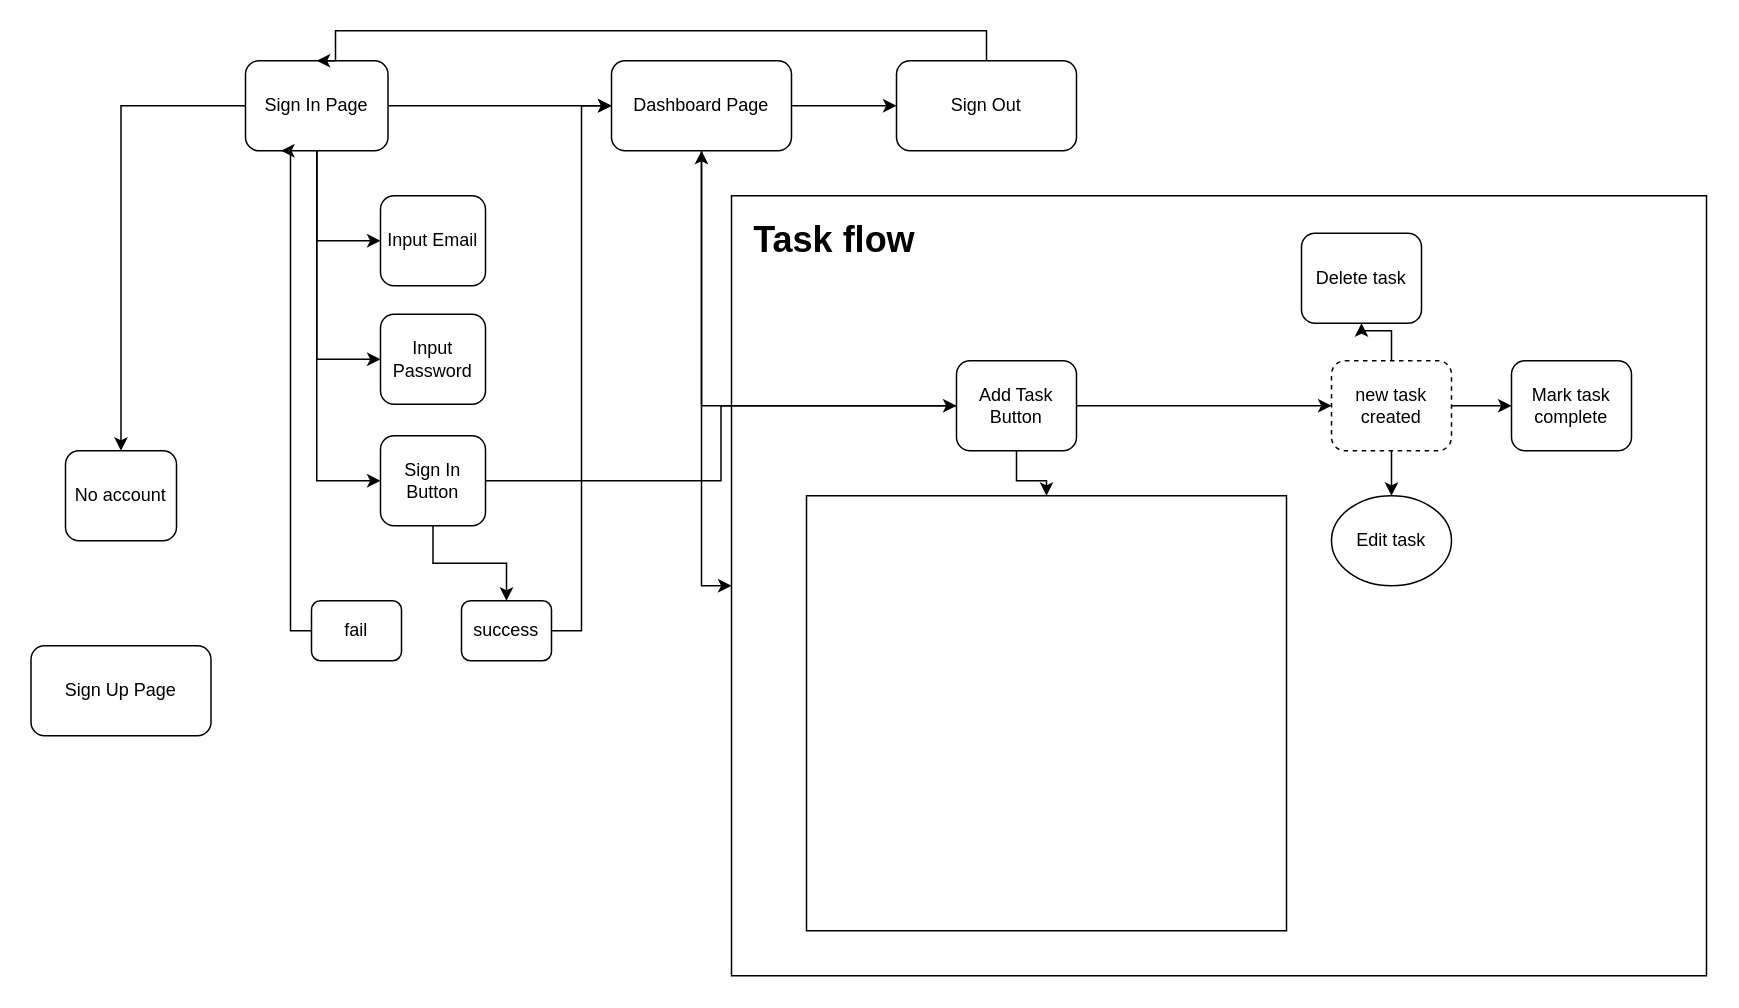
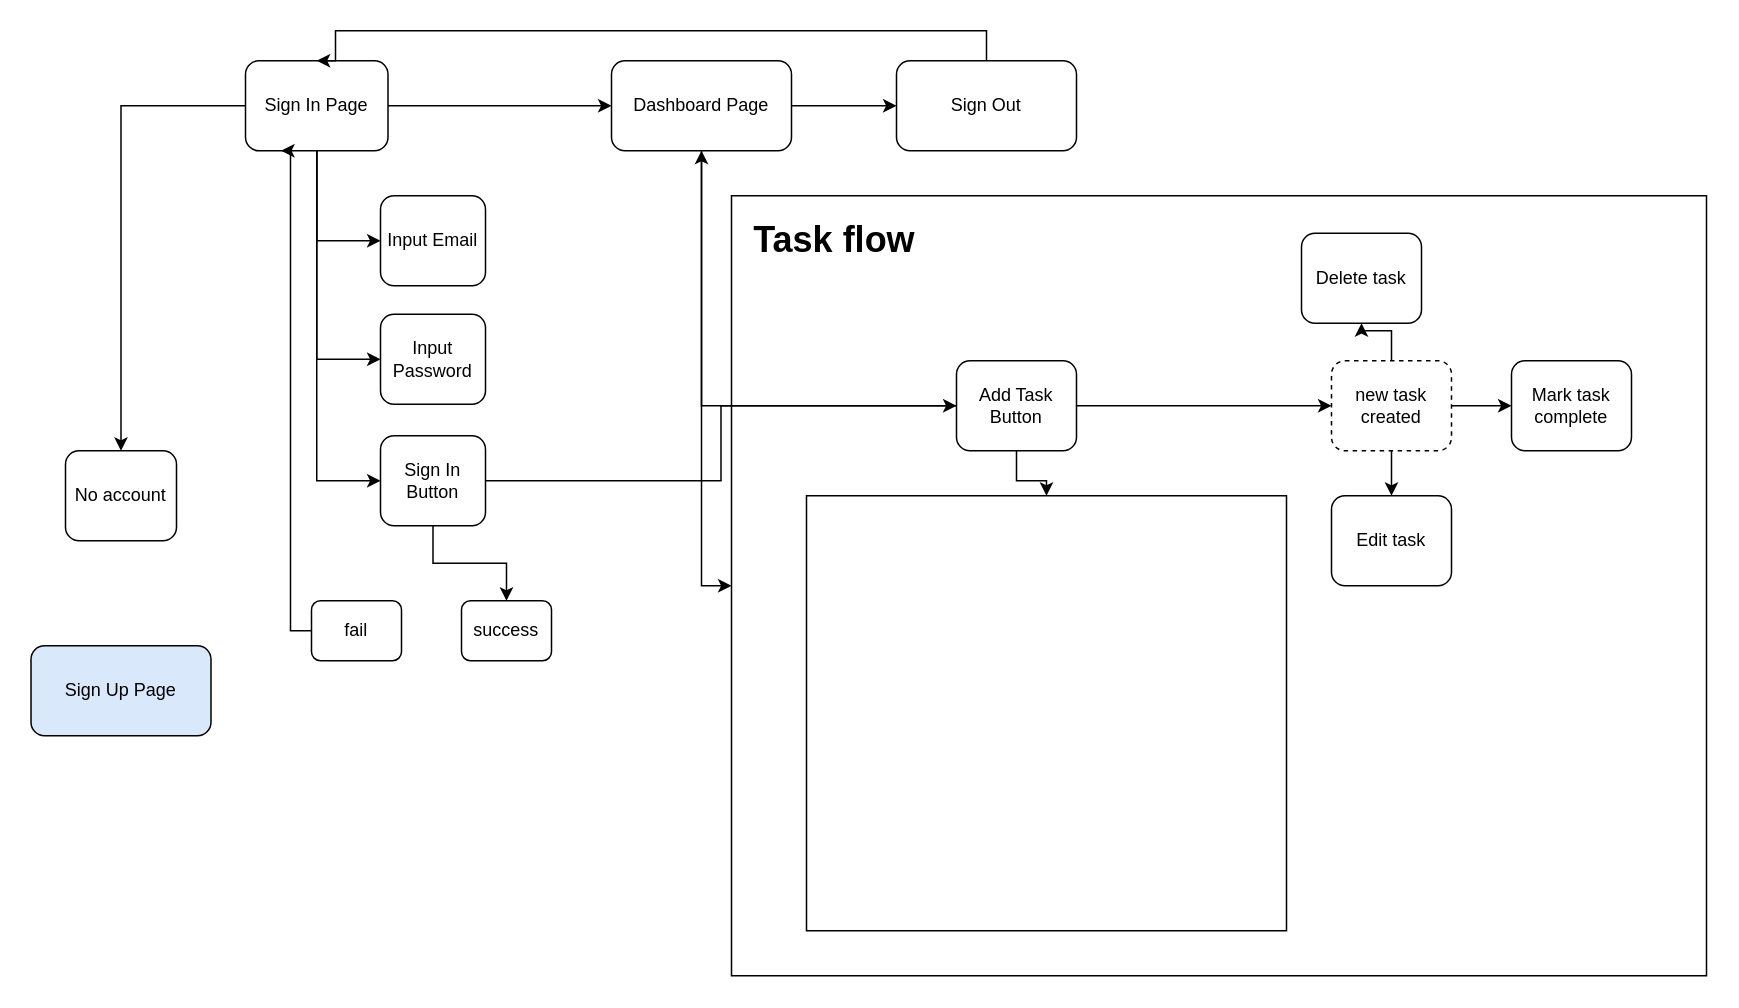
  <mxCell id="0" />
  <mxCell id="1" parent="0" />
  <mxCell id="2" value="" style="rounded=0;whiteSpace=wrap;html=1;" vertex="1" parent="1"><mxGeometry x="487" y="130" width="650" height="520" as="geometry" /></mxCell>
  <mxCell id="3" style="edgeStyle=orthogonalEdgeStyle;rounded=0;orthogonalLoop=1;jettySize=auto;html=1;entryX=0;entryY=0.5;entryDx=0;entryDy=0;" edge="1" parent="1" source="8" target="16"><mxGeometry relative="1" as="geometry" /></mxCell>
  <mxCell id="4" style="edgeStyle=orthogonalEdgeStyle;rounded=0;orthogonalLoop=1;jettySize=auto;html=1;entryX=0;entryY=0.5;entryDx=0;entryDy=0;" edge="1" parent="1" source="8" target="24"><mxGeometry relative="1" as="geometry" /></mxCell>
  <mxCell id="5" style="edgeStyle=orthogonalEdgeStyle;rounded=0;orthogonalLoop=1;jettySize=auto;html=1;entryX=0;entryY=0.5;entryDx=0;entryDy=0;" edge="1" parent="1" source="8" target="25"><mxGeometry relative="1" as="geometry" /></mxCell>
  <mxCell id="6" style="edgeStyle=orthogonalEdgeStyle;rounded=0;orthogonalLoop=1;jettySize=auto;html=1;entryX=0;entryY=0.5;entryDx=0;entryDy=0;" edge="1" parent="1" source="8" target="28"><mxGeometry relative="1" as="geometry" /></mxCell>
  <mxCell id="7" style="edgeStyle=orthogonalEdgeStyle;rounded=0;orthogonalLoop=1;jettySize=auto;html=1;entryX=0.5;entryY=0;entryDx=0;entryDy=0;" edge="1" parent="1" source="8" target="29"><mxGeometry relative="1" as="geometry" /></mxCell>
  <mxCell id="8" value="Sign In Page" style="rounded=1;whiteSpace=wrap;html=1;" vertex="1" parent="1"><mxGeometry x="163" y="40" width="95" height="60" as="geometry" /></mxCell>
- <mxCell id="9" value="Sign Up Page" style="rounded=1;whiteSpace=wrap;html=1;" vertex="1" parent="1"><mxGeometry x="20" y="430" width="120" height="60" as="geometry" /></mxCell>
+ <mxCell id="9" value="Sign Up Page" style="rounded=1;whiteSpace=wrap;html=1;fillColor=#dae8fc;" vertex="1" parent="1"><mxGeometry x="20" y="430" width="120" height="60" as="geometry" /></mxCell>
  <mxCell id="10" style="edgeStyle=orthogonalEdgeStyle;rounded=0;orthogonalLoop=1;jettySize=auto;html=1;" edge="1" parent="1" source="13" target="23"><mxGeometry relative="1" as="geometry" /></mxCell>
  <mxCell id="11" style="edgeStyle=orthogonalEdgeStyle;rounded=0;orthogonalLoop=1;jettySize=auto;html=1;" edge="1" parent="1" source="13" target="16"><mxGeometry relative="1" as="geometry"><Array as="points"><mxPoint x="467" y="270" /></Array></mxGeometry></mxCell>
  <mxCell id="12" style="edgeStyle=orthogonalEdgeStyle;rounded=0;orthogonalLoop=1;jettySize=auto;html=1;" edge="1" parent="1" source="13" target="37"><mxGeometry relative="1" as="geometry" /></mxCell>
  <mxCell id="13" value="Add Task Button" style="rounded=1;whiteSpace=wrap;html=1;" vertex="1" parent="1"><mxGeometry x="637" y="240" width="80" height="60" as="geometry" /></mxCell>
  <mxCell id="14" style="edgeStyle=orthogonalEdgeStyle;rounded=0;orthogonalLoop=1;jettySize=auto;html=1;entryX=0;entryY=0.5;entryDx=0;entryDy=0;" edge="1" parent="1" source="16" target="18"><mxGeometry relative="1" as="geometry" /></mxCell>
  <mxCell id="15" style="edgeStyle=orthogonalEdgeStyle;rounded=0;orthogonalLoop=1;jettySize=auto;html=1;entryX=0;entryY=0.5;entryDx=0;entryDy=0;" edge="1" parent="1" source="16" target="2"><mxGeometry relative="1" as="geometry" /></mxCell>
  <mxCell id="16" value="Dashboard Page" style="rounded=1;whiteSpace=wrap;html=1;" vertex="1" parent="1"><mxGeometry x="407" y="40" width="120" height="60" as="geometry" /></mxCell>
  <mxCell id="17" style="edgeStyle=orthogonalEdgeStyle;rounded=0;orthogonalLoop=1;jettySize=auto;html=1;entryX=0.5;entryY=0;entryDx=0;entryDy=0;" edge="1" parent="1" source="18" target="8"><mxGeometry relative="1" as="geometry"><Array as="points"><mxPoint x="657" y="20" /><mxPoint x="223" y="20" /></Array></mxGeometry></mxCell>
  <mxCell id="18" value="Sign Out" style="rounded=1;whiteSpace=wrap;html=1;" vertex="1" parent="1"><mxGeometry x="597" y="40" width="120" height="60" as="geometry" /></mxCell>
- <mxCell id="19" value="Edit task" style="ellipse;whiteSpace=wrap;html=1;" vertex="1" parent="1"><mxGeometry x="887" y="330" width="80" height="60" as="geometry" /></mxCell>
+ <mxCell id="19" value="Edit task" style="rounded=1;whiteSpace=wrap;html=1;" vertex="1" parent="1"><mxGeometry x="887" y="330" width="80" height="60" as="geometry" /></mxCell>
  <mxCell id="20" style="edgeStyle=orthogonalEdgeStyle;rounded=0;orthogonalLoop=1;jettySize=auto;html=1;" edge="1" parent="1" source="23" target="19"><mxGeometry relative="1" as="geometry" /></mxCell>
  <mxCell id="21" style="edgeStyle=orthogonalEdgeStyle;rounded=0;orthogonalLoop=1;jettySize=auto;html=1;" edge="1" parent="1" source="23" target="34"><mxGeometry relative="1" as="geometry" /></mxCell>
  <mxCell id="22" style="edgeStyle=orthogonalEdgeStyle;rounded=0;orthogonalLoop=1;jettySize=auto;html=1;" edge="1" parent="1" source="23" target="35"><mxGeometry relative="1" as="geometry" /></mxCell>
  <mxCell id="23" value="new task created" style="rounded=1;whiteSpace=wrap;html=1;dashed=1;" vertex="1" parent="1"><mxGeometry x="887" y="240" width="80" height="60" as="geometry" /></mxCell>
  <mxCell id="24" value="Input Email" style="rounded=1;whiteSpace=wrap;html=1;" vertex="1" parent="1"><mxGeometry x="253" y="130" width="70" height="60" as="geometry" /></mxCell>
  <mxCell id="25" value="Input Password" style="rounded=1;whiteSpace=wrap;html=1;" vertex="1" parent="1"><mxGeometry x="253" y="209" width="70" height="60" as="geometry" /></mxCell>
  <mxCell id="26" style="edgeStyle=orthogonalEdgeStyle;rounded=0;orthogonalLoop=1;jettySize=auto;html=1;" edge="1" parent="1" source="28" target="31"><mxGeometry relative="1" as="geometry" /></mxCell>
  <mxCell id="27" style="edgeStyle=orthogonalEdgeStyle;rounded=0;orthogonalLoop=1;jettySize=auto;html=1;" edge="1" parent="1" source="28" target="13"><mxGeometry relative="1" as="geometry" /></mxCell>
  <mxCell id="28" value="Sign In Button" style="rounded=1;whiteSpace=wrap;html=1;" vertex="1" parent="1"><mxGeometry x="253" y="290" width="70" height="60" as="geometry" /></mxCell>
  <mxCell id="29" value="No account" style="rounded=1;whiteSpace=wrap;html=1;" vertex="1" parent="1"><mxGeometry x="43" y="300" width="74" height="60" as="geometry" /></mxCell>
- <mxCell id="30" style="edgeStyle=orthogonalEdgeStyle;rounded=0;orthogonalLoop=1;jettySize=auto;html=1;entryX=0;entryY=0.5;entryDx=0;entryDy=0;" edge="1" parent="1" source="31" target="16"><mxGeometry relative="1" as="geometry" /></mxCell>
  <mxCell id="31" value="success" style="rounded=1;whiteSpace=wrap;html=1;" vertex="1" parent="1"><mxGeometry x="307" y="400" width="60" height="40" as="geometry" /></mxCell>
  <mxCell id="32" style="edgeStyle=orthogonalEdgeStyle;rounded=0;orthogonalLoop=1;jettySize=auto;html=1;entryX=0.25;entryY=1;entryDx=0;entryDy=0;" edge="1" parent="1" source="33" target="8"><mxGeometry relative="1" as="geometry"><Array as="points"><mxPoint x="193" y="420" /></Array></mxGeometry></mxCell>
  <mxCell id="33" value="fail" style="rounded=1;whiteSpace=wrap;html=1;" vertex="1" parent="1"><mxGeometry x="207" y="400" width="60" height="40" as="geometry" /></mxCell>
  <mxCell id="34" value="Delete task" style="rounded=1;whiteSpace=wrap;html=1;" vertex="1" parent="1"><mxGeometry x="867" y="155" width="80" height="60" as="geometry" /></mxCell>
  <mxCell id="35" value="Mark task complete" style="rounded=1;whiteSpace=wrap;html=1;" vertex="1" parent="1"><mxGeometry x="1007" y="240" width="80" height="60" as="geometry" /></mxCell>
  <mxCell id="36" value="&lt;h1&gt;Task flow&lt;/h1&gt;" style="text;html=1;strokeColor=none;fillColor=none;spacing=5;spacingTop=-20;whiteSpace=wrap;overflow=hidden;rounded=0;" vertex="1" parent="1"><mxGeometry x="497" y="140" width="120" height="40" as="geometry" /></mxCell>
  <mxCell id="37" value="" style="rounded=0;whiteSpace=wrap;html=1;" vertex="1" parent="1"><mxGeometry x="537" y="330" width="320" height="290" as="geometry" /></mxCell>
